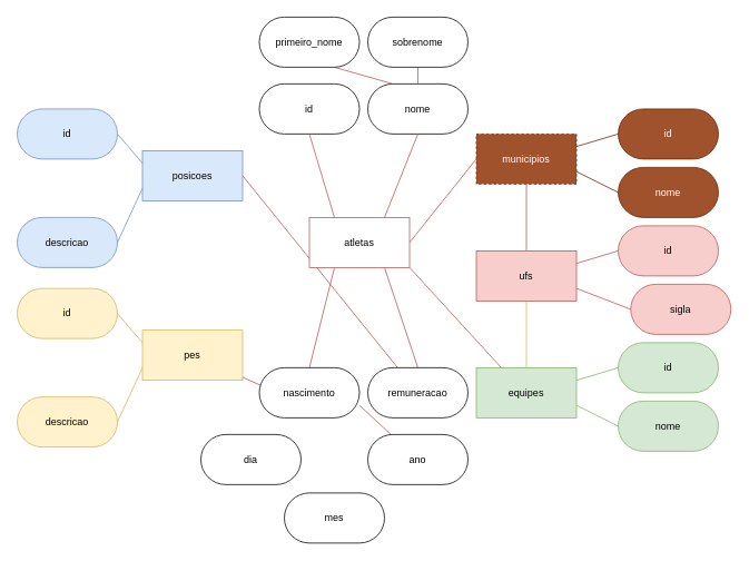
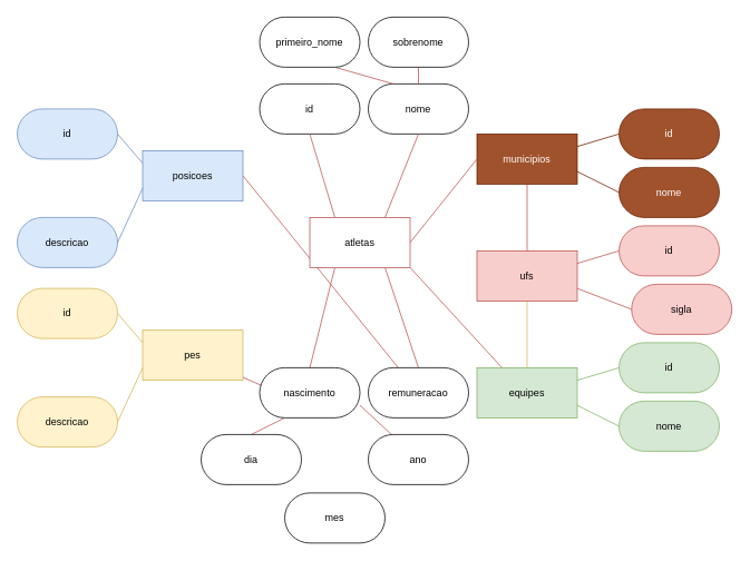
  <mxCell id="0" />
  <mxCell id="1" parent="0" />
  <mxCell id="2" style="edgeStyle=none;rounded=0;orthogonalLoop=1;jettySize=auto;html=1;exitX=1;exitY=0.5;exitDx=0;exitDy=0;endArrow=none;endFill=0;strokeColor=#B85450;" edge="1" parent="1" source="3" target="43"><mxGeometry relative="1" as="geometry" /></mxCell>
  <mxCell id="3" value="posicoes" style="rounded=0;whiteSpace=wrap;html=1;fillColor=#dae8fc;strokeColor=#6c8ebf;" vertex="1" parent="1"><mxGeometry x="170" y="180" width="120" height="60" as="geometry" /></mxCell>
  <mxCell id="4" value="descricao" style="rounded=1;whiteSpace=wrap;html=1;arcSize=50;fillColor=#dae8fc;strokeColor=#6c8ebf;" vertex="1" parent="1"><mxGeometry x="20" y="260" width="120" height="60" as="geometry" /></mxCell>
  <mxCell id="5" value="id" style="rounded=1;whiteSpace=wrap;html=1;arcSize=50;fillColor=#dae8fc;strokeColor=#6c8ebf;" vertex="1" parent="1"><mxGeometry x="20" y="130" width="120" height="60" as="geometry" /></mxCell>
  <mxCell id="6" value="" style="endArrow=none;html=1;endFill=0;entryX=0;entryY=0.75;entryDx=0;entryDy=0;exitX=1;exitY=0.5;exitDx=0;exitDy=0;fillColor=#dae8fc;strokeColor=#6c8ebf;" edge="1" parent="1" source="4" target="3"><mxGeometry width="50" height="50" relative="1" as="geometry"><mxPoint x="170" y="287" as="sourcePoint" /><mxPoint x="110" y="230" as="targetPoint" /></mxGeometry></mxCell>
  <mxCell id="7" value="" style="endArrow=none;html=1;endFill=0;entryX=1;entryY=0.5;entryDx=0;entryDy=0;exitX=0;exitY=0.25;exitDx=0;exitDy=0;fillColor=#dae8fc;strokeColor=#6c8ebf;" edge="1" parent="1" source="3" target="5"><mxGeometry width="50" height="50" relative="1" as="geometry"><mxPoint x="150" y="300" as="sourcePoint" /><mxPoint x="160" y="235" as="targetPoint" /></mxGeometry></mxCell>
  <mxCell id="8" value="pes" style="rounded=0;whiteSpace=wrap;html=1;fillColor=#fff2cc;strokeColor=#d6b656;" vertex="1" parent="1"><mxGeometry x="170" y="395" width="120" height="60" as="geometry" /></mxCell>
  <mxCell id="9" value="descricao" style="rounded=1;whiteSpace=wrap;html=1;arcSize=50;fillColor=#fff2cc;strokeColor=#d6b656;" vertex="1" parent="1"><mxGeometry x="20" y="475" width="120" height="60" as="geometry" /></mxCell>
  <mxCell id="10" value="id" style="rounded=1;whiteSpace=wrap;html=1;arcSize=50;fillColor=#fff2cc;strokeColor=#d6b656;" vertex="1" parent="1"><mxGeometry x="20" y="345" width="120" height="60" as="geometry" /></mxCell>
  <mxCell id="11" value="" style="endArrow=none;html=1;endFill=0;entryX=0;entryY=0.75;entryDx=0;entryDy=0;exitX=1;exitY=0.5;exitDx=0;exitDy=0;fillColor=#fff2cc;strokeColor=#d6b656;" edge="1" parent="1" source="9" target="8"><mxGeometry width="50" height="50" relative="1" as="geometry"><mxPoint x="170" y="502" as="sourcePoint" /><mxPoint x="110" y="445" as="targetPoint" /></mxGeometry></mxCell>
  <mxCell id="12" value="" style="endArrow=none;html=1;endFill=0;entryX=1;entryY=0.5;entryDx=0;entryDy=0;exitX=0;exitY=0.25;exitDx=0;exitDy=0;fillColor=#fff2cc;strokeColor=#d6b656;" edge="1" parent="1" source="8" target="10"><mxGeometry width="50" height="50" relative="1" as="geometry"><mxPoint x="150" y="515" as="sourcePoint" /><mxPoint x="160" y="450" as="targetPoint" /></mxGeometry></mxCell>
  <mxCell id="13" value="equipes" style="rounded=0;whiteSpace=wrap;html=1;fillColor=#d5e8d4;strokeColor=#82b366;" vertex="1" parent="1"><mxGeometry x="570" y="440" width="120" height="60" as="geometry" /></mxCell>
  <mxCell id="14" value="nome" style="rounded=1;whiteSpace=wrap;html=1;arcSize=50;fillColor=#d5e8d4;strokeColor=#82b366;" vertex="1" parent="1"><mxGeometry x="740" y="480" width="120" height="60" as="geometry" /></mxCell>
  <mxCell id="15" value="id" style="rounded=1;whiteSpace=wrap;html=1;arcSize=50;fillColor=#d5e8d4;strokeColor=#82b366;" vertex="1" parent="1"><mxGeometry x="740" y="410" width="120" height="60" as="geometry" /></mxCell>
  <mxCell id="16" value="" style="endArrow=none;html=1;endFill=0;entryX=1;entryY=0.75;entryDx=0;entryDy=0;exitX=0;exitY=0.5;exitDx=0;exitDy=0;fillColor=#d5e8d4;strokeColor=#82b366;" edge="1" parent="1" source="14" target="13"><mxGeometry width="50" height="50" relative="1" as="geometry"><mxPoint x="570" y="547" as="sourcePoint" /><mxPoint x="510" y="490" as="targetPoint" /></mxGeometry></mxCell>
  <mxCell id="17" value="" style="endArrow=none;html=1;endFill=0;entryX=0;entryY=0.5;entryDx=0;entryDy=0;exitX=1;exitY=0.25;exitDx=0;exitDy=0;fillColor=#d5e8d4;strokeColor=#82b366;" edge="1" parent="1" source="13" target="15"><mxGeometry width="50" height="50" relative="1" as="geometry"><mxPoint x="550" y="560" as="sourcePoint" /><mxPoint x="560" y="495" as="targetPoint" /></mxGeometry></mxCell>
  <mxCell id="18" value="" style="endArrow=none;html=1;endFill=0;entryX=0.5;entryY=1;entryDx=0;entryDy=0;exitX=0.5;exitY=0;exitDx=0;exitDy=0;fillColor=#fff2cc;strokeColor=#d6b656;" edge="1" parent="1" source="13" target="19"><mxGeometry width="50" height="50" relative="1" as="geometry"><mxPoint x="550" y="290" as="sourcePoint" /><mxPoint x="630" y="240" as="targetPoint" /></mxGeometry></mxCell>
  <mxCell id="19" value="ufs" style="rounded=0;whiteSpace=wrap;html=1;fillColor=#f8cecc;strokeColor=#b85450;" vertex="1" parent="1"><mxGeometry x="570" y="300" width="120" height="60" as="geometry" /></mxCell>
  <mxCell id="20" value="sigla" style="rounded=1;whiteSpace=wrap;html=1;arcSize=50;fillColor=#f8cecc;strokeColor=#b85450;" vertex="1" parent="1"><mxGeometry x="755" y="340" width="120" height="60" as="geometry" /></mxCell>
  <mxCell id="21" value="id" style="rounded=1;whiteSpace=wrap;html=1;arcSize=50;fillColor=#f8cecc;strokeColor=#b85450;" vertex="1" parent="1"><mxGeometry x="740" y="270" width="120" height="60" as="geometry" /></mxCell>
  <mxCell id="22" value="" style="endArrow=none;html=1;endFill=0;entryX=1;entryY=0.75;entryDx=0;entryDy=0;exitX=0;exitY=0.5;exitDx=0;exitDy=0;fillColor=#f8cecc;strokeColor=#b85450;" edge="1" parent="1" source="20" target="19"><mxGeometry width="50" height="50" relative="1" as="geometry"><mxPoint x="570" y="377" as="sourcePoint" /><mxPoint x="510" y="320" as="targetPoint" /></mxGeometry></mxCell>
  <mxCell id="23" value="" style="endArrow=none;html=1;endFill=0;entryX=0;entryY=0.5;entryDx=0;entryDy=0;exitX=1;exitY=0.25;exitDx=0;exitDy=0;fillColor=#f8cecc;strokeColor=#b85450;" edge="1" parent="1" source="19" target="21"><mxGeometry width="50" height="50" relative="1" as="geometry"><mxPoint x="550" y="390" as="sourcePoint" /><mxPoint x="560" y="325" as="targetPoint" /></mxGeometry></mxCell>
  <mxCell id="24" style="edgeStyle=none;rounded=0;orthogonalLoop=1;jettySize=auto;html=1;entryX=0.5;entryY=0;entryDx=0;entryDy=0;endArrow=none;endFill=0;strokeColor=#B85450;" edge="1" parent="1" source="25" target="19"><mxGeometry relative="1" as="geometry" /></mxCell>
- <mxCell id="25" value="municipios" style="rounded=0;whiteSpace=wrap;html=1;fillColor=#a0522d;strokeColor=#6D1F00;fontColor=#ffffff;dashed=1;" vertex="1" parent="1"><mxGeometry x="570" y="160" width="120" height="60" as="geometry" /></mxCell>
+ <mxCell id="25" value="municipios" style="rounded=0;whiteSpace=wrap;html=1;fillColor=#a0522d;strokeColor=#6D1F00;fontColor=#ffffff;" vertex="1" parent="1"><mxGeometry x="570" y="160" width="120" height="60" as="geometry" /></mxCell>
  <mxCell id="26" value="nome" style="rounded=1;whiteSpace=wrap;html=1;arcSize=50;fillColor=#a0522d;strokeColor=#6D1F00;fontColor=#ffffff;" vertex="1" parent="1"><mxGeometry x="740" y="200" width="120" height="60" as="geometry" /></mxCell>
  <mxCell id="27" value="id" style="rounded=1;whiteSpace=wrap;html=1;arcSize=50;fillColor=#a0522d;strokeColor=#6D1F00;fontColor=#ffffff;" vertex="1" parent="1"><mxGeometry x="740" y="130" width="120" height="60" as="geometry" /></mxCell>
  <mxCell id="28" value="" style="endArrow=none;html=1;endFill=0;entryX=1;entryY=0.75;entryDx=0;entryDy=0;exitX=0;exitY=0.5;exitDx=0;exitDy=0;fillColor=#a0522d;strokeColor=#6D1F00;" edge="1" parent="1" source="26" target="25"><mxGeometry width="50" height="50" relative="1" as="geometry"><mxPoint x="570" y="237" as="sourcePoint" /><mxPoint x="510" y="180" as="targetPoint" /></mxGeometry></mxCell>
  <mxCell id="29" value="" style="endArrow=none;html=1;endFill=0;entryX=0;entryY=0.5;entryDx=0;entryDy=0;exitX=1;exitY=0.25;exitDx=0;exitDy=0;fillColor=#a0522d;strokeColor=#6D1F00;" edge="1" parent="1" source="25" target="27"><mxGeometry width="50" height="50" relative="1" as="geometry"><mxPoint x="550" y="250" as="sourcePoint" /><mxPoint x="560" y="185" as="targetPoint" /></mxGeometry></mxCell>
  <mxCell id="30" value="id" style="rounded=1;whiteSpace=wrap;html=1;arcSize=50;" vertex="1" parent="1"><mxGeometry x="310" y="100" width="120" height="60" as="geometry" /></mxCell>
  <mxCell id="31" value="nome" style="rounded=1;whiteSpace=wrap;html=1;arcSize=50;" vertex="1" parent="1"><mxGeometry x="440" y="100" width="120" height="60" as="geometry" /></mxCell>
  <mxCell id="32" style="edgeStyle=none;rounded=0;orthogonalLoop=1;jettySize=auto;html=1;exitX=1;exitY=0.5;exitDx=0;exitDy=0;entryX=0;entryY=0.5;entryDx=0;entryDy=0;endArrow=none;endFill=0;strokeColor=#B85450;" edge="1" parent="1" source="38" target="25"><mxGeometry relative="1" as="geometry" /></mxCell>
  <mxCell id="33" style="edgeStyle=none;rounded=0;orthogonalLoop=1;jettySize=auto;html=1;exitX=0.75;exitY=0;exitDx=0;exitDy=0;entryX=0.5;entryY=1;entryDx=0;entryDy=0;endArrow=none;endFill=0;strokeColor=#B85450;" edge="1" parent="1" source="38" target="31"><mxGeometry relative="1" as="geometry" /></mxCell>
  <mxCell id="34" style="edgeStyle=none;rounded=0;orthogonalLoop=1;jettySize=auto;html=1;exitX=0.25;exitY=0;exitDx=0;exitDy=0;entryX=0.5;entryY=1;entryDx=0;entryDy=0;endArrow=none;endFill=0;strokeColor=#B85450;" edge="1" parent="1" source="38" target="30"><mxGeometry relative="1" as="geometry" /></mxCell>
  <mxCell id="35" style="edgeStyle=none;rounded=0;orthogonalLoop=1;jettySize=auto;html=1;exitX=0.25;exitY=1;exitDx=0;exitDy=0;entryX=0.5;entryY=0;entryDx=0;entryDy=0;endArrow=none;endFill=0;strokeColor=#B85450;" edge="1" parent="1" source="38" target="42"><mxGeometry relative="1" as="geometry" /></mxCell>
  <mxCell id="36" style="edgeStyle=none;rounded=0;orthogonalLoop=1;jettySize=auto;html=1;exitX=0.75;exitY=1;exitDx=0;exitDy=0;entryX=0.5;entryY=0;entryDx=0;entryDy=0;endArrow=none;endFill=0;strokeColor=#B85450;" edge="1" parent="1" source="38" target="43"><mxGeometry relative="1" as="geometry" /></mxCell>
  <mxCell id="37" style="edgeStyle=none;rounded=0;orthogonalLoop=1;jettySize=auto;html=1;exitX=1;exitY=1;exitDx=0;exitDy=0;entryX=0.25;entryY=0;entryDx=0;entryDy=0;endArrow=none;endFill=0;strokeColor=#B85450;" edge="1" parent="1" source="38" target="13"><mxGeometry relative="1" as="geometry" /></mxCell>
  <mxCell id="38" value="atletas" style="rounded=0;whiteSpace=wrap;html=1;strokeColor=#B85450;" vertex="1" parent="1"><mxGeometry x="370" y="260" width="120" height="60" as="geometry" /></mxCell>
  <mxCell id="39" style="edgeStyle=none;rounded=0;orthogonalLoop=1;jettySize=auto;html=1;exitX=0.75;exitY=1;exitDx=0;exitDy=0;endArrow=none;endFill=0;strokeColor=#B85450;" edge="1" parent="1" source="42" target="8"><mxGeometry relative="1" as="geometry" /></mxCell>
  <mxCell id="40" style="edgeStyle=none;rounded=0;orthogonalLoop=1;jettySize=auto;html=1;exitX=1;exitY=0.75;exitDx=0;exitDy=0;endArrow=none;endFill=0;strokeColor=#B85450;" edge="1" parent="1" source="42" target="49"><mxGeometry relative="1" as="geometry" /></mxCell>
+ <mxCell id="41" style="edgeStyle=none;rounded=0;orthogonalLoop=1;jettySize=auto;html=1;exitX=0.25;exitY=1;exitDx=0;exitDy=0;entryX=0.5;entryY=0;entryDx=0;entryDy=0;endArrow=none;endFill=0;strokeColor=#B85450;" edge="1" parent="1" source="42" target="48"><mxGeometry relative="1" as="geometry" /></mxCell>
  <mxCell id="42" value="nascimento" style="rounded=1;whiteSpace=wrap;html=1;arcSize=50;" vertex="1" parent="1"><mxGeometry x="310" y="440" width="120" height="60" as="geometry" /></mxCell>
  <mxCell id="43" value="remuneracao" style="rounded=1;whiteSpace=wrap;html=1;arcSize=50;" vertex="1" parent="1"><mxGeometry x="440" y="440" width="120" height="60" as="geometry" /></mxCell>
  <mxCell id="44" style="edgeStyle=none;rounded=0;orthogonalLoop=1;jettySize=auto;html=1;exitX=0.75;exitY=1;exitDx=0;exitDy=0;entryX=0.25;entryY=0;entryDx=0;entryDy=0;endArrow=none;endFill=0;strokeColor=#B85450;" edge="1" parent="1" source="45" target="31"><mxGeometry relative="1" as="geometry" /></mxCell>
  <mxCell id="45" value="primeiro_nome" style="rounded=1;whiteSpace=wrap;html=1;arcSize=50;" vertex="1" parent="1"><mxGeometry x="310" y="20" width="120" height="60" as="geometry" /></mxCell>
  <mxCell id="46" style="edgeStyle=none;rounded=0;orthogonalLoop=1;jettySize=auto;html=1;exitX=0.5;exitY=1;exitDx=0;exitDy=0;entryX=0.5;entryY=0;entryDx=0;entryDy=0;endArrow=none;endFill=0;strokeColor=#B85450;" edge="1" parent="1" source="47" target="31"><mxGeometry relative="1" as="geometry" /></mxCell>
  <mxCell id="47" value="sobrenome" style="rounded=1;whiteSpace=wrap;html=1;arcSize=50;" vertex="1" parent="1"><mxGeometry x="440" y="20" width="120" height="60" as="geometry" /></mxCell>
  <mxCell id="48" value="dia" style="rounded=1;whiteSpace=wrap;html=1;arcSize=50;" vertex="1" parent="1"><mxGeometry x="240" y="520" width="120" height="60" as="geometry" /></mxCell>
  <mxCell id="49" value="ano" style="rounded=1;whiteSpace=wrap;html=1;arcSize=50;" vertex="1" parent="1"><mxGeometry x="440" y="520" width="120" height="60" as="geometry" /></mxCell>
  <mxCell id="50" value="mes&lt;br&gt;" style="rounded=1;whiteSpace=wrap;html=1;arcSize=50;" vertex="1" parent="1"><mxGeometry x="340" y="590" width="120" height="60" as="geometry" /></mxCell>
